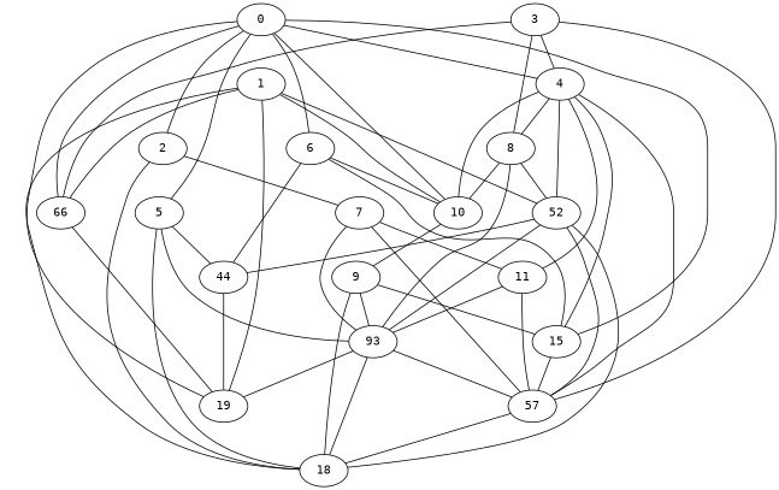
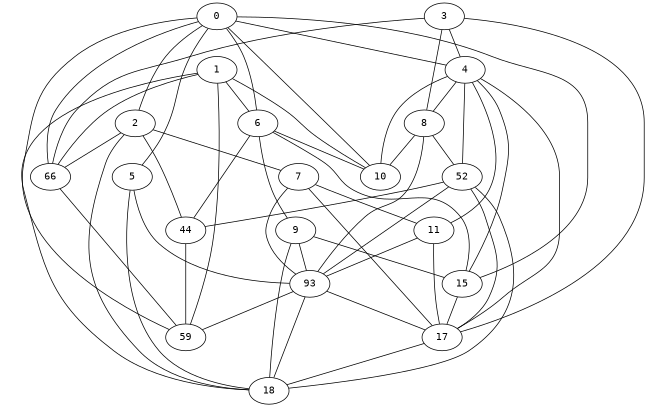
  graph {
    fontname="DejaVu Sans Mono"
    node [fontname="DejaVu Sans Mono"]
    edge [fontname="DejaVu Sans Mono"]
    0
    2
    4
    5
    6
    15
    n7 [label=66]
-   19
+   19 [label=59]
    10
    18
    7
    8
    n13 [label=52]
-   17 [label=57]
+   17
    11
    n16 [label=93]
    n17 [label=44]
    9
    1
    3
    0 -- 2
    0 -- 4
    0 -- 5
    0 -- 6
    0 -- 15
    0 -- n7
    0 -- 19
    0 -- 10
+   2 -- n7
    2 -- 18
    2 -- 7
    4 -- 15
    4 -- 10
    4 -- 8
    4 -- n13
    4 -- 17
    4 -- 11
    5 -- 18
    5 -- n16
-   5 -- n17
+   2 -- n17
    6 -- 15
    6 -- 10
    6 -- n17
-   10 -- 9
+   6 -- 9
    15 -- 17
    n7 -- 19
    7 -- 17
    7 -- 11
    7 -- n16
    8 -- 10
    8 -- n13
    8 -- n16
    n13 -- 18
    n13 -- 17
    n13 -- n16
    n13 -- n17
    17 -- 18
    11 -- 17
    11 -- n16
    n16 -- 19
    n16 -- 18
    n16 -- 17
    n17 -- 19
    9 -- 15
    9 -- 18
    9 -- n16
    1 -- n7
    1 -- 19
    1 -- 10
    1 -- 18
-   1 -- n13
+   1 -- 6
    3 -- 4
    3 -- n7
    3 -- 8
    3 -- 17
  }
